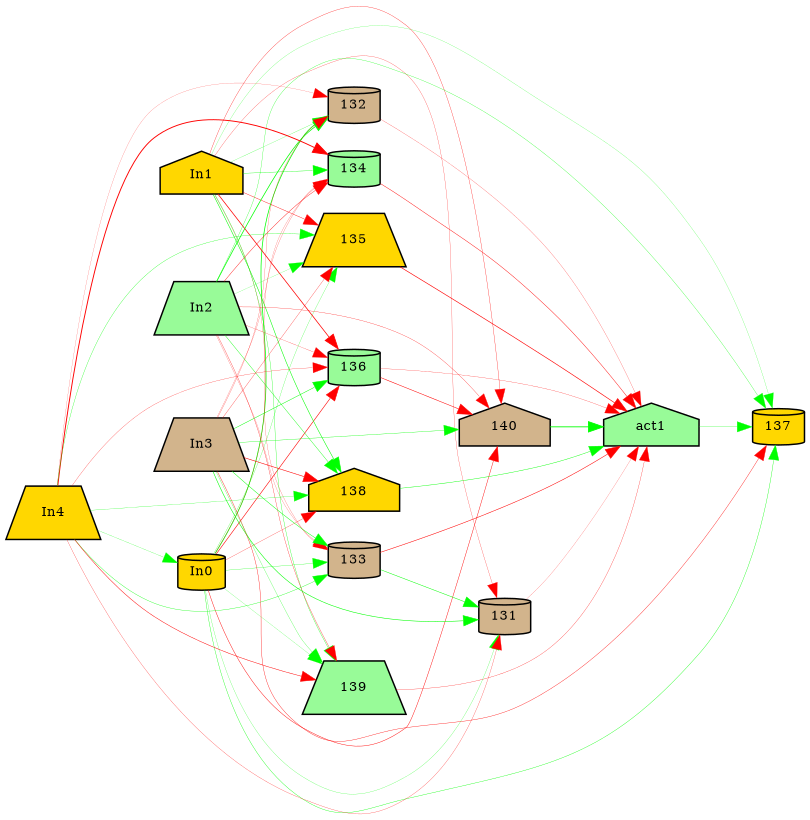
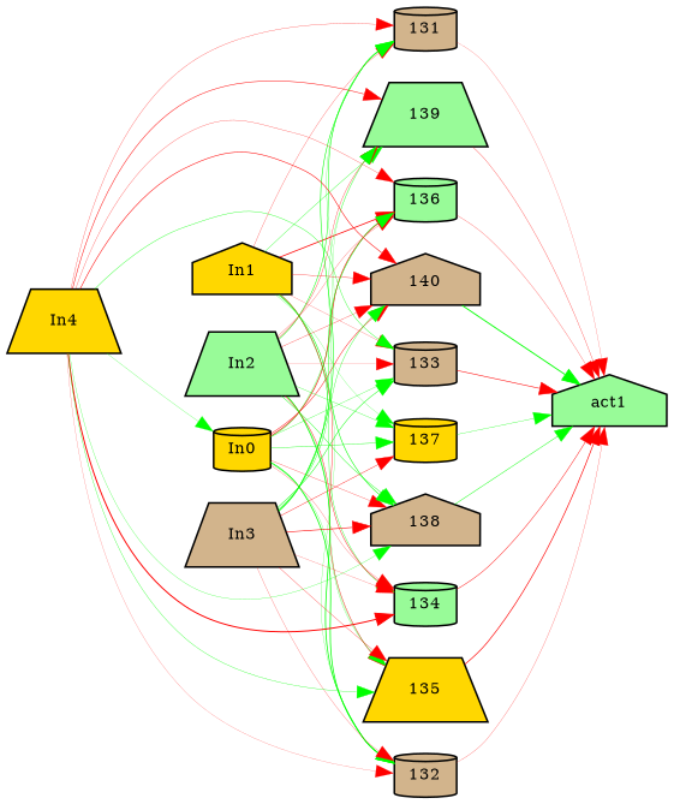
  digraph {
    rankdir=LR
    node [fillcolor=tan fontsize=9 shape=cylinder style=filled]
    edge [color=red style=solid]
    In0 [fillcolor=gold height=0.2 width=0.2]
    131 [height=0.2 width=0.2]
    132 [height=0.2 width=0.2]
    133 [height=0.2 width=0.2]
    134 [fillcolor=palegreen height=0.2 width=0.2]
    135 [fillcolor=gold height=0.2 shape=trapezium width=0.2]
    136 [fillcolor=palegreen height=0.2 width=0.2]
    137 [fillcolor=gold height=0.2 width=0.2]
-   138 [fillcolor=gold height=0.2 shape=house width=0.2]
+   138 [height=0.2 shape=house width=0.2]
    139 [fillcolor=palegreen height=0.2 shape=trapezium width=0.2]
    140 [height=0.2 shape=house width=0.2]
    act1 [fillcolor=palegreen height=0.2 shape=house width=0.2]
    In1 [fillcolor=gold height=0.2 shape=house width=0.2]
    In2 [fillcolor=palegreen height=0.2 shape=trapezium width=0.2]
    In3 [height=0.2 shape=trapezium width=0.2]
    In4 [fillcolor=gold height=0.2 shape=trapezium width=0.2]
    In0 -> 131 [color=green penwidth=0.1444978860667961]
    In0 -> 132 [color=green penwidth=0.4939693876892304]
    In0 -> 133 [color=green penwidth=0.18221694138566707]
    In0 -> 134 [penwidth=0.13186798728047422]
    In0 -> 135 [color=green penwidth=0.15154318439707004]
    In0 -> 136 [penwidth=0.39132543778761864]
    In0 -> 137 [color=green penwidth=0.23966154932985026]
    In0 -> 138 [penwidth=0.16537651120008573]
    In0 -> 139 [color=green penwidth=0.119640170223202]
    In0 -> 140 [penwidth=0.2934968315034868]
    131 -> act1 [penwidth=0.10958769023166404]
    132 -> act1 [penwidth=0.13836229510414744]
    133 -> act1 [penwidth=0.35210833530309493]
    134 -> act1 [penwidth=0.2890402014163593]
    135 -> act1 [penwidth=0.422542097193342]
    136 -> act1 [penwidth=0.15524731543131734]
-   act1 -> 137 [color=green penwidth=0.1948324126353672]
+   137 -> act1 [color=green penwidth=0.1948324126353672]
    138 -> act1 [color=green penwidth=0.28249121495078794]
    139 -> act1 [penwidth=0.17854082752995978]
    140 -> act1 [color=green penwidth=0.5739525671164368]
    In1 -> 131 [penwidth=0.15302318718833385]
    In1 -> 132 [color=green penwidth=0.13912048548907277]
    In1 -> 133 [penwidth=0.12593912155703724]
    In1 -> 134 [color=green penwidth=0.23122629333664735]
    In1 -> 135 [penwidth=0.2588368239290717]
    In1 -> 136 [penwidth=0.49353324551253475]
    In1 -> 137 [color=green penwidth=0.12665166825441063]
    In1 -> 138 [color=green penwidth=0.3655547521919814]
    In1 -> 139 [color=green penwidth=0.21204210156954628]
    In1 -> 140 [penwidth=0.20075520234227898]
-   133 -> 131 [color=green penwidth=0.3232555520573489]
+   In2 -> 131 [color=green penwidth=0.3232555520573489]
    In2 -> 132 [color=green penwidth=0.49055037178353855]
    In2 -> 133 [penwidth=0.11662353546515827]
    In2 -> 134 [penwidth=0.26312563027054503]
    In2 -> 135 [color=green penwidth=0.11414647711417013]
    In2 -> 136 [penwidth=0.14300567665335467]
    In2 -> 137 [color=green penwidth=0.1879291310378302]
    In2 -> 138 [color=green penwidth=0.2580196330430722]
    In2 -> 139 [penwidth=0.19626371436469664]
    In2 -> 140 [penwidth=0.18083147778711448]
    In3 -> 131 [color=green penwidth=0.3702013895918157]
    In3 -> 132 [penwidth=0.13338966558914525]
    In3 -> 133 [color=green penwidth=0.3065021821392706]
    In3 -> 134 [penwidth=0.11764663640927078]
    In3 -> 135 [penwidth=0.17743262433915025]
    In3 -> 136 [color=green penwidth=0.31453696378816437]
    In3 -> 137 [penwidth=0.2425771295419047]
    In3 -> 138 [penwidth=0.3683458703949226]
    In3 -> 139 [color=green penwidth=0.16684383461926516]
    In3 -> 140 [color=green penwidth=0.2274288269311487]
    In4 -> In0 [color=green penwidth=0.14393559553318874]
    In4 -> 131 [penwidth=0.15996877859488373]
    In4 -> 132 [penwidth=0.10371714785261549]
    In4 -> 133 [color=green penwidth=0.2287091938274962]
    In4 -> 134 [penwidth=0.6344757038336667]
    In4 -> 135 [color=green penwidth=0.20095670769414023]
    In4 -> 136 [penwidth=0.15879199053388587]
    In4 -> 138 [color=green penwidth=0.1640204797431748]
    In4 -> 139 [penwidth=0.31562920744906703]
-   136 -> 140 [penwidth=0.34503636089058315]
+   In4 -> 140 [penwidth=0.34503636089058315]
  }
